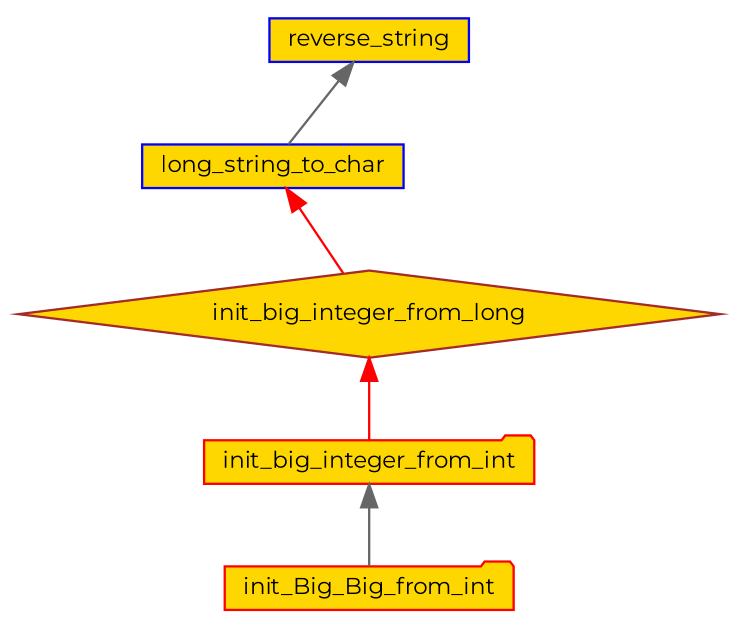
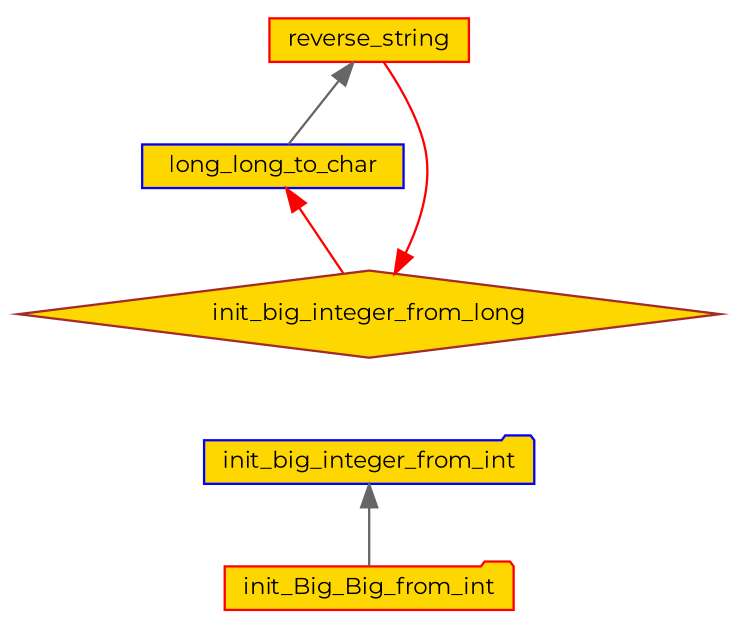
  digraph {
    fontname=Montserrat
    rankdir=TB
    node [color=blue fillcolor=gold fontname=Montserrat fontsize=10 shape=box style=filled]
    edge [color=gray40 dir=back fontname=Montserrat fontsize=10 labelfontname=Helvetica labelfontsize=10 style=solid]
-   n1 [fontcolor=black height=0.2 label=reverse_string width=0.4]
-   n2 [height=0.2 label=long_string_to_char width=0.4]
+   n1 [color=red fontcolor=black height=0.2 label=reverse_string width=0.4]
+   n2 [height=0.2 label=long_long_to_char width=0.4]
    n3 [color=brown height=0.2 label=init_big_integer_from_long shape=diamond width=0.4]
-   n4 [color=red height=0.2 label=init_big_integer_from_int shape=folder width=0.4]
+   n4 [height=0.2 label=init_big_integer_from_int shape=folder width=0.4]
    n5 [color=red height=0.2 label=init_Big_Big_from_int shape=folder width=0.4]
    n1 -> n2
    n2 -> n3 [color=red]
-   n3 -> n4 [color=red]
+   n3 -> n1 [color=red]
    n4 -> n5
  }
